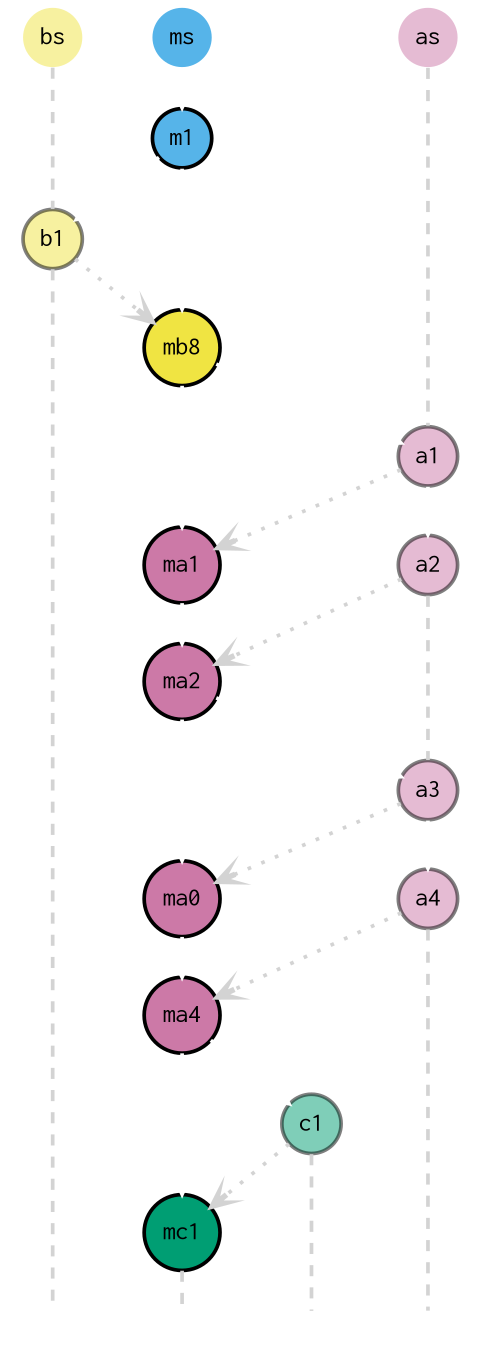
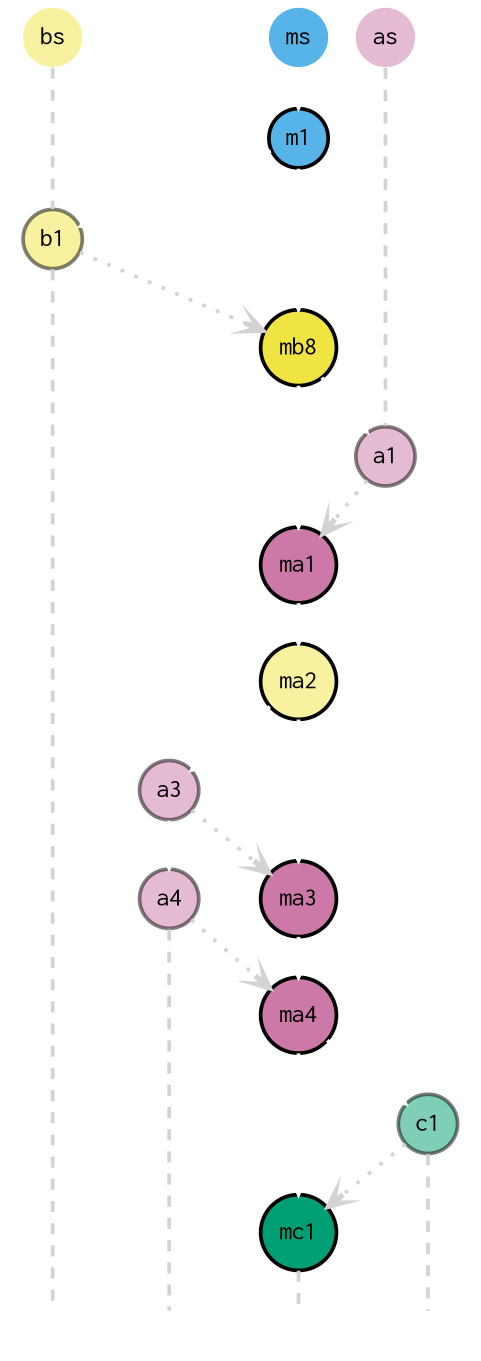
  digraph {
    nodesep=0.2
    rankdir=TB
    ranksep=0.3
    node [color=black fillcolor="#CC79A780" fixedsize=false fontcolor=black fontname=Inconsolata group=main margin=0.05 penwidth=2 shape=circle style=filled]
    edge [arrowhead=vee color=white penwidth=2 weight=2]
    n1 [fillcolor=none fontcolor=white height=0 label="dev/gfdl" penwidth=0 shape=none width=0]
    n2 [fillcolor=none fontcolor=white group=a height=0 label="user/a" penwidth=0 shape=none width=0]
    n3 [fillcolor=none fontcolor=white group=b height=0 label="user/b" penwidth=0 shape=none width=0]
    n4 [fillcolor=none fontcolor=white group=c height=0 label="user/c" penwidth=0 shape=none width=0]
    ms [fillcolor="#56B4E9" height=0 penwidth=0 width=0]
    as [color="#00000080" group=a height=0 penwidth=0 width=0]
    bs [color="#00000080" fillcolor="#F0E44280" group=b height=0 penwidth=0 width=0]
    m1 [fillcolor="#56B4E9" height=0.2 width=0.2]
    a1 [color="#00000080" group=a height=0.2 width=0.2]
    b1 [color="#00000080" fillcolor="#F0E44280" group=b height=0.2 width=0.2]
    n11 [fillcolor="#F0E442" height=0.2 label=mb8 width=0.2]
    ma1 [fillcolor="#CC79A7" height=0.2 width=0.2]
-   ma2 [fillcolor="#CC79A7" height=0.2 width=0.2]
-   a2 [color="#00000080" group=a height=0.2 width=0.2]
-   ma3 [fillcolor="#CC79A7" height=0.2 width=0.2 label=ma0]
+   ma2 [fillcolor="#F0E44280" height=0.2 width=0.2]
+   ma3 [fillcolor="#CC79A7" height=0.2 width=0.2]
    a3 [color="#00000080" group=a height=0.2 width=0.2]
    ma4 [fillcolor="#CC79A7" height=0.2 width=0.2]
    a4 [color="#00000080" group=a height=0.2 width=0.2]
    mc1 [fillcolor="#009E73" height=0.2 width=0.2]
    c1 [color="#00000080" fillcolor="#009E7380" group=c height=0.2 width=0.2]
    subgraph sub_1 {
      rank=sink
      n1
    }
    subgraph sub_2 {
      rank=sink
      n2
    }
    subgraph sub_3 {
      rank=sink
      n3
    }
    subgraph sub_4 {
      rank=sink
      n4
    }
    subgraph sub_5 {
      rank=source
      ms
    }
    subgraph sub_6 {
      rank=source
      as
    }
    subgraph sub_7 {
      rank=source
      bs
    }
    ms -> m1
    as -> a1 [arrowhead=none color=lightgray style=dashed]
    bs -> b1 [arrowhead=none color=lightgray style=dashed]
    m1 -> b1
    m1 -> n11
    a1 -> ma1 [color=lightgray style=dotted]
-   a1 -> a2
    b1 -> n3 [arrowhead=none color=lightgray style=dashed]
    b1 -> n11 [color=lightgray style=dotted]
    n11 -> a1
    n11 -> ma1
    ma1 -> ma2
    ma2 -> ma3
    ma2 -> a3
-   a2 -> ma2 [color=lightgray style=dotted]
-   a2 -> a3 [arrowhead=none color=lightgray style=dashed]
    ma3 -> ma4
    a3 -> ma3 [color=lightgray style=dotted]
    a3 -> a4
    ma4 -> mc1
    ma4 -> c1
    a4 -> n2 [arrowhead=none color=lightgray style=dashed]
    a4 -> ma4 [color=lightgray style=dotted]
    mc1 -> n1 [arrowhead=none color=lightgray style=dashed]
    c1 -> n4 [arrowhead=none color=lightgray style=dashed]
    c1 -> mc1 [color=lightgray style=dotted]
  }
